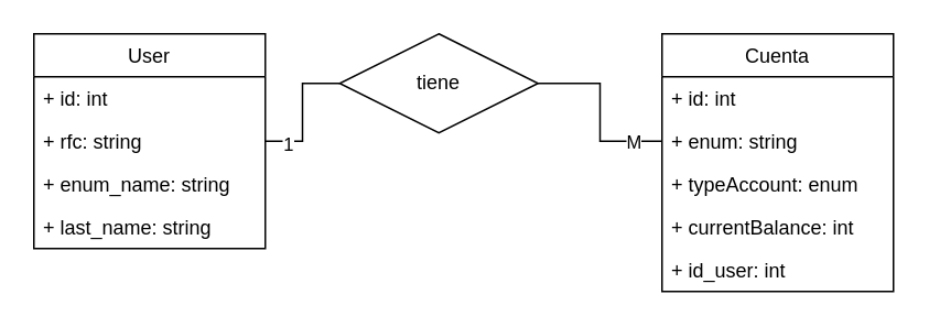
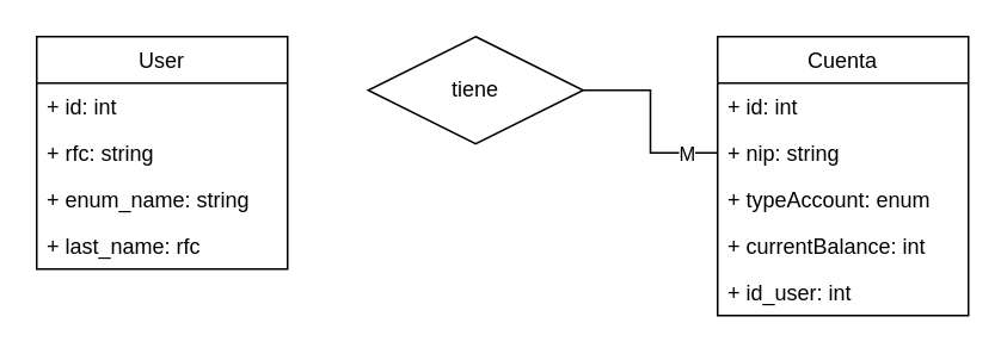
  <mxCell id="0" />
  <mxCell id="1" parent="0" />
  <mxCell id="2" value="User" style="swimlane;fontStyle=0;childLayout=stackLayout;horizontal=1;startSize=26;fillColor=none;horizontalStack=0;resizeParent=1;resizeParentMax=0;resizeLast=0;collapsible=1;marginBottom=0;" parent="1" vertex="1"><mxGeometry x="20" y="20" width="140" height="130" as="geometry" /></mxCell>
  <mxCell id="3" value="+ id: int" style="text;strokeColor=none;fillColor=none;align=left;verticalAlign=top;spacingLeft=4;spacingRight=4;overflow=hidden;rotatable=0;points=[[0,0.5],[1,0.5]];portConstraint=eastwest;" parent="2" vertex="1"><mxGeometry y="26" width="140" height="26" as="geometry" /></mxCell>
  <mxCell id="4" value="+ rfc: string" style="text;strokeColor=none;fillColor=none;align=left;verticalAlign=top;spacingLeft=4;spacingRight=4;overflow=hidden;rotatable=0;points=[[0,0.5],[1,0.5]];portConstraint=eastwest;" parent="2" vertex="1"><mxGeometry y="52" width="140" height="26" as="geometry" /></mxCell>
  <mxCell id="5" value="+ enum_name: string" style="text;strokeColor=none;fillColor=none;align=left;verticalAlign=top;spacingLeft=4;spacingRight=4;overflow=hidden;rotatable=0;points=[[0,0.5],[1,0.5]];portConstraint=eastwest;" parent="2" vertex="1"><mxGeometry y="78" width="140" height="26" as="geometry" /></mxCell>
- <mxCell id="6" value="+ last_name: string" style="text;strokeColor=none;fillColor=none;align=left;verticalAlign=top;spacingLeft=4;spacingRight=4;overflow=hidden;rotatable=0;points=[[0,0.5],[1,0.5]];portConstraint=eastwest;" parent="2" vertex="1"><mxGeometry y="104" width="140" height="26" as="geometry" /></mxCell>
+ <mxCell id="6" value="+ last_name: rfc" style="text;strokeColor=none;fillColor=none;align=left;verticalAlign=top;spacingLeft=4;spacingRight=4;overflow=hidden;rotatable=0;points=[[0,0.5],[1,0.5]];portConstraint=eastwest;" parent="2" vertex="1"><mxGeometry y="104" width="140" height="26" as="geometry" /></mxCell>
  <mxCell id="7" value="Cuenta" style="swimlane;fontStyle=0;childLayout=stackLayout;horizontal=1;startSize=26;fillColor=none;horizontalStack=0;resizeParent=1;resizeParentMax=0;resizeLast=0;collapsible=1;marginBottom=0;" parent="1" vertex="1"><mxGeometry x="400" y="20" width="140" height="156" as="geometry" /></mxCell>
  <mxCell id="8" value="+ id: int" style="text;strokeColor=none;fillColor=none;align=left;verticalAlign=top;spacingLeft=4;spacingRight=4;overflow=hidden;rotatable=0;points=[[0,0.5],[1,0.5]];portConstraint=eastwest;" parent="7" vertex="1"><mxGeometry y="26" width="140" height="26" as="geometry" /></mxCell>
- <mxCell id="9" value="+ enum: string" style="text;strokeColor=none;fillColor=none;align=left;verticalAlign=top;spacingLeft=4;spacingRight=4;overflow=hidden;rotatable=0;points=[[0,0.5],[1,0.5]];portConstraint=eastwest;" parent="7" vertex="1"><mxGeometry y="52" width="140" height="26" as="geometry" /></mxCell>
+ <mxCell id="9" value="+ nip: string" style="text;strokeColor=none;fillColor=none;align=left;verticalAlign=top;spacingLeft=4;spacingRight=4;overflow=hidden;rotatable=0;points=[[0,0.5],[1,0.5]];portConstraint=eastwest;" parent="7" vertex="1"><mxGeometry y="52" width="140" height="26" as="geometry" /></mxCell>
  <mxCell id="10" value="+ typeAccount: enum" style="text;strokeColor=none;fillColor=none;align=left;verticalAlign=top;spacingLeft=4;spacingRight=4;overflow=hidden;rotatable=0;points=[[0,0.5],[1,0.5]];portConstraint=eastwest;" parent="7" vertex="1"><mxGeometry y="78" width="140" height="26" as="geometry" /></mxCell>
  <mxCell id="11" value="+ currentBalance: int" style="text;strokeColor=none;fillColor=none;align=left;verticalAlign=top;spacingLeft=4;spacingRight=4;overflow=hidden;rotatable=0;points=[[0,0.5],[1,0.5]];portConstraint=eastwest;" parent="7" vertex="1"><mxGeometry y="104" width="140" height="26" as="geometry" /></mxCell>
  <mxCell id="12" value="+ id_user: int" style="text;strokeColor=none;fillColor=none;align=left;verticalAlign=top;spacingLeft=4;spacingRight=4;overflow=hidden;rotatable=0;points=[[0,0.5],[1,0.5]];portConstraint=eastwest;" parent="7" vertex="1"><mxGeometry y="130" width="140" height="26" as="geometry" /></mxCell>
  <mxCell id="13" style="edgeStyle=orthogonalEdgeStyle;rounded=0;orthogonalLoop=1;jettySize=auto;html=1;exitX=1;exitY=0.5;exitDx=0;exitDy=0;entryX=0;entryY=0.5;entryDx=0;entryDy=0;endArrow=none;endFill=0;" parent="1" source="15" target="9" edge="1"><mxGeometry relative="1" as="geometry" /></mxCell>
  <mxCell id="14" value="M" style="edgeLabel;html=1;align=center;verticalAlign=middle;resizable=0;points=[];" parent="13" connectable="0" vertex="1"><mxGeometry x="0.672" relative="1" as="geometry"><mxPoint as="offset" /></mxGeometry></mxCell>
  <mxCell id="15" value="tiene" style="shape=rhombus;perimeter=rhombusPerimeter;whiteSpace=wrap;html=1;align=center;" parent="1" vertex="1"><mxGeometry x="205" y="20" width="120" height="60" as="geometry" /></mxCell>
- <mxCell id="16" style="edgeStyle=orthogonalEdgeStyle;rounded=0;orthogonalLoop=1;jettySize=auto;html=1;exitX=1;exitY=0.5;exitDx=0;exitDy=0;entryX=0;entryY=0.5;entryDx=0;entryDy=0;endArrow=none;endFill=0;" parent="1" source="4" target="15" edge="1"><mxGeometry relative="1" as="geometry" /></mxCell>
- <mxCell id="17" value="1" style="edgeLabel;html=1;align=center;verticalAlign=middle;resizable=0;points=[];" parent="16" connectable="0" vertex="1"><mxGeometry x="-0.68" y="-1" relative="1" as="geometry"><mxPoint as="offset" /></mxGeometry></mxCell>
